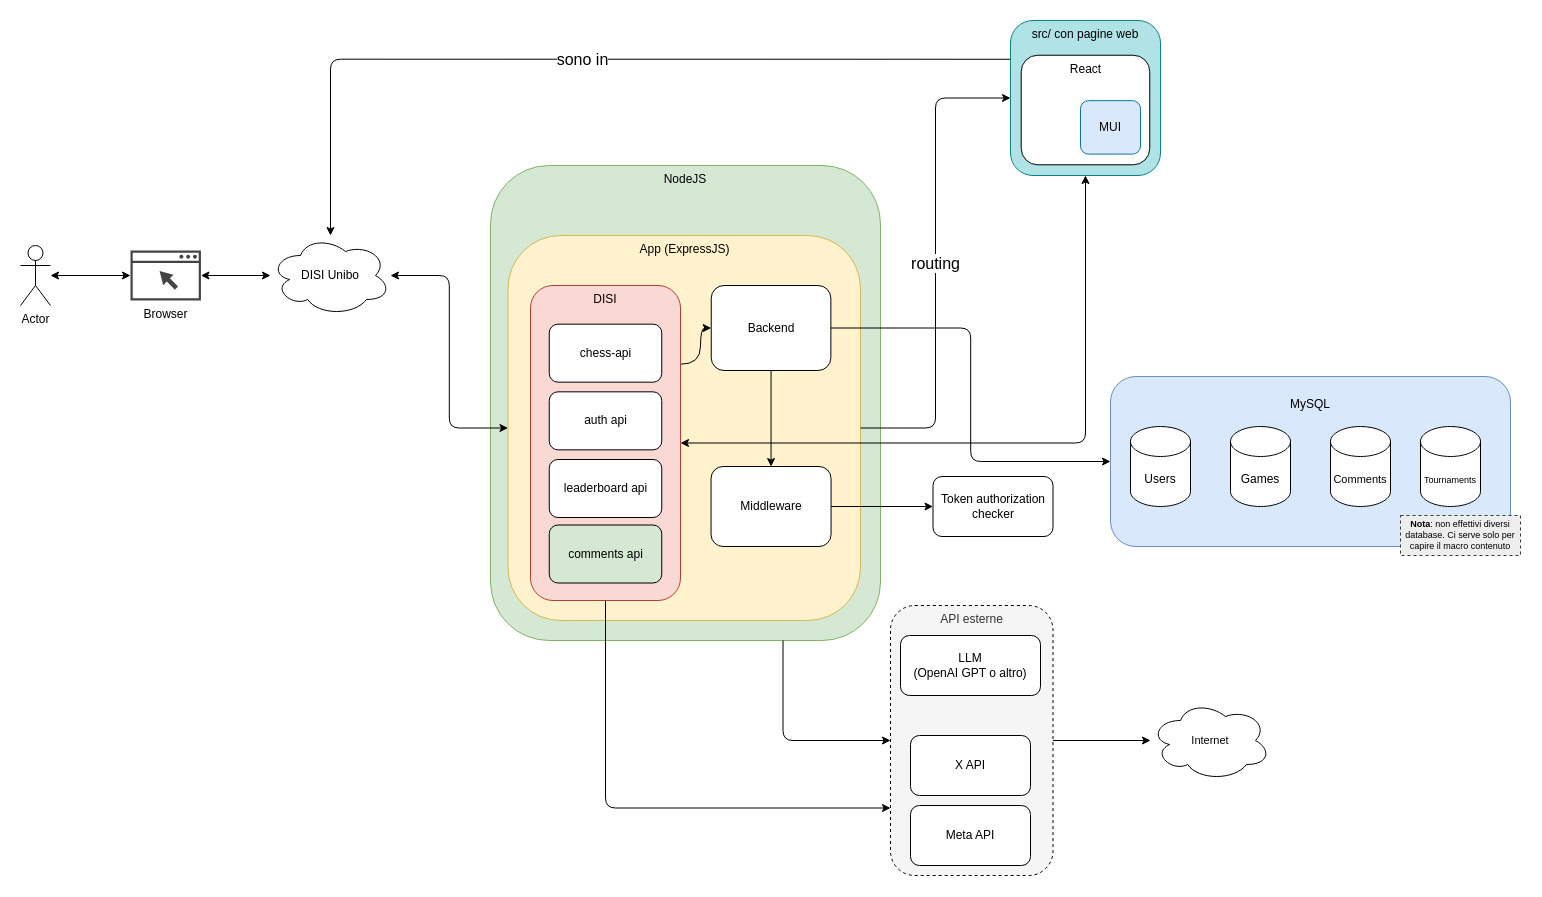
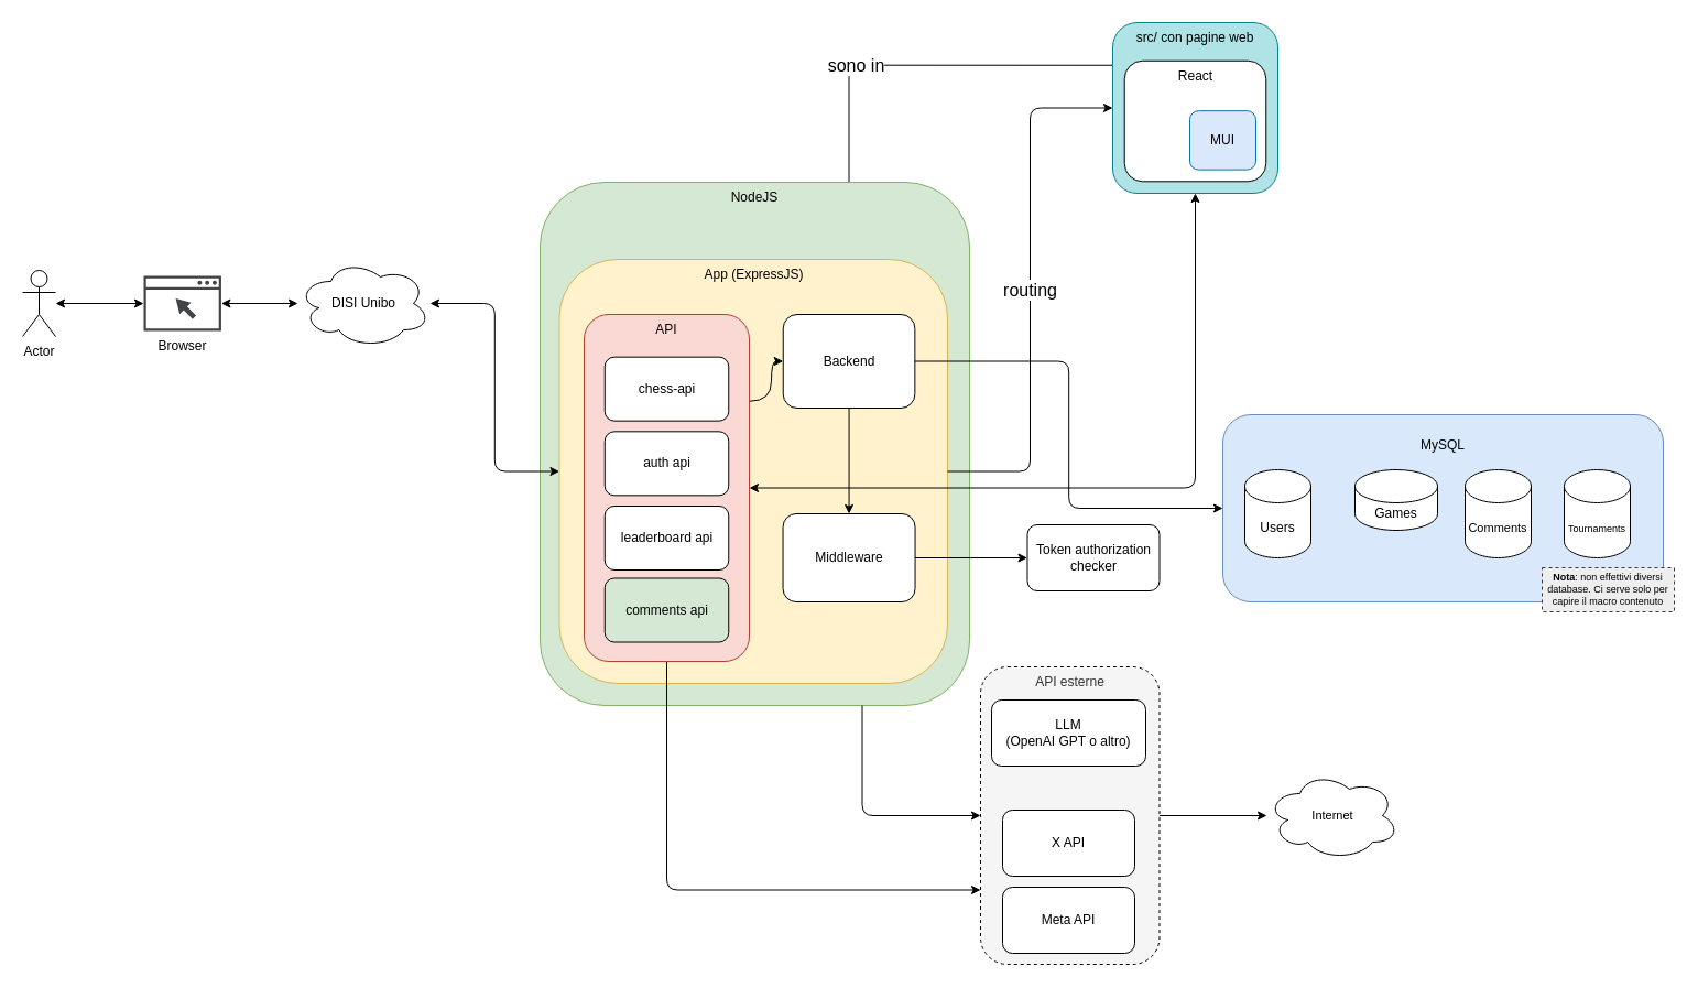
  <mxCell id="0" />
  <mxCell id="1" parent="0" />
  <mxCell id="2" style="edgeStyle=orthogonalEdgeStyle;rounded=0;orthogonalLoop=1;jettySize=auto;html=1;startArrow=classic;startFill=1;" edge="1" parent="1" source="3" target="4"><mxGeometry relative="1" as="geometry" /></mxCell>
  <mxCell id="3" value="Actor" style="shape=umlActor;verticalLabelPosition=bottom;verticalAlign=top;html=1;outlineConnect=0;" vertex="1" parent="1"><mxGeometry x="20" y="245" width="30" height="60" as="geometry" /></mxCell>
  <mxCell id="4" value="Browser" style="sketch=0;pointerEvents=1;shadow=0;dashed=0;html=1;strokeColor=none;fillColor=#434445;aspect=fixed;labelPosition=center;verticalLabelPosition=bottom;verticalAlign=top;align=center;outlineConnect=0;shape=mxgraph.vvd.web_browser;" vertex="1" parent="1"><mxGeometry x="130" y="250" width="70.43" height="50" as="geometry" /></mxCell>
  <mxCell id="5" style="edgeStyle=orthogonalEdgeStyle;rounded=1;hachureGap=4;orthogonalLoop=1;jettySize=auto;html=1;fontFamily=Architects Daughter;fontSource=https%3A%2F%2Ffonts.googleapis.com%2Fcss%3Ffamily%3DArchitects%2BDaughter;fontSize=16;" edge="1" parent="1" source="22" target="10"><mxGeometry relative="1" as="geometry" /></mxCell>
  <mxCell id="6" value="Token authorization&lt;br&gt;checker" style="rounded=1;whiteSpace=wrap;html=1;" vertex="1" parent="1"><mxGeometry x="932.5" y="476" width="120" height="60" as="geometry" /></mxCell>
  <mxCell id="7" value="DISI Unibo" style="ellipse;shape=cloud;whiteSpace=wrap;html=1;" vertex="1" parent="1"><mxGeometry x="270" y="235" width="120" height="80" as="geometry" /></mxCell>
  <mxCell id="8" style="edgeStyle=orthogonalEdgeStyle;rounded=0;orthogonalLoop=1;jettySize=auto;html=1;startArrow=classic;startFill=1;" edge="1" parent="1" source="4" target="7"><mxGeometry relative="1" as="geometry"><mxPoint x="240" y="374.2" as="sourcePoint" /><mxPoint x="260" y="315" as="targetPoint" /></mxGeometry></mxCell>
- <mxCell id="9" value="&lt;font face=&quot;Helvetica&quot;&gt;sono in&lt;/font&gt;" style="edgeStyle=orthogonalEdgeStyle;rounded=1;hachureGap=4;orthogonalLoop=1;jettySize=auto;html=1;exitX=0;exitY=0.25;exitDx=0;exitDy=0;fontFamily=Architects Daughter;fontSource=https%3A%2F%2Ffonts.googleapis.com%2Fcss%3Ffamily%3DArchitects%2BDaughter;fontSize=16;" edge="1" parent="1" source="33" target="7"><mxGeometry relative="1" as="geometry" /></mxCell>
+ <mxCell id="9" value="&lt;font face=&quot;Helvetica&quot;&gt;sono in&lt;/font&gt;" style="edgeStyle=orthogonalEdgeStyle;rounded=1;hachureGap=4;orthogonalLoop=1;jettySize=auto;html=1;exitX=0;exitY=0.25;exitDx=0;exitDy=0;fontFamily=Architects Daughter;fontSource=https%3A%2F%2Ffonts.googleapis.com%2Fcss%3Ffamily%3DArchitects%2BDaughter;fontSize=16;" edge="1" parent="1" source="33" target="15"><mxGeometry relative="1" as="geometry" /></mxCell>
  <mxCell id="10" value="&lt;font face=&quot;Helvetica&quot; style=&quot;font-size: 11px;&quot;&gt;Internet&lt;/font&gt;" style="ellipse;shape=cloud;whiteSpace=wrap;html=1;hachureGap=4;fontFamily=Architects Daughter;fontSource=https%3A%2F%2Ffonts.googleapis.com%2Fcss%3Ffamily%3DArchitects%2BDaughter;fontSize=11;" vertex="1" parent="1"><mxGeometry x="1150" y="700" width="120" height="80" as="geometry" /></mxCell>
  <mxCell id="11" value="NodeJS" style="rounded=1;whiteSpace=wrap;html=1;verticalAlign=top;fillColor=#d5e8d4;strokeColor=#82b366;" vertex="1" parent="1"><mxGeometry x="490" y="165" width="390" height="475" as="geometry" /></mxCell>
  <mxCell id="12" value="App (ExpressJS)" style="rounded=1;whiteSpace=wrap;html=1;verticalAlign=top;fillColor=#fff2cc;strokeColor=#d6b656;" vertex="1" parent="1"><mxGeometry x="507.5" y="235" width="352.5" height="385" as="geometry" /></mxCell>
  <mxCell id="13" value="Middleware" style="rounded=1;whiteSpace=wrap;html=1;" vertex="1" parent="1"><mxGeometry x="710.56" y="466" width="120" height="80" as="geometry" /></mxCell>
  <mxCell id="14" style="edgeStyle=orthogonalEdgeStyle;rounded=0;hachureGap=4;orthogonalLoop=1;jettySize=auto;html=1;exitX=0.5;exitY=1;exitDx=0;exitDy=0;entryX=0.5;entryY=0;entryDx=0;entryDy=0;fontFamily=Architects Daughter;fontSource=https%3A%2F%2Ffonts.googleapis.com%2Fcss%3Ffamily%3DArchitects%2BDaughter;fontSize=16;" edge="1" parent="1" source="15" target="13"><mxGeometry relative="1" as="geometry" /></mxCell>
  <mxCell id="15" value="Backend" style="rounded=1;whiteSpace=wrap;html=1;" vertex="1" parent="1"><mxGeometry x="710.74" y="285" width="119.63" height="85" as="geometry" /></mxCell>
  <mxCell id="16" style="edgeStyle=orthogonalEdgeStyle;rounded=1;orthogonalLoop=1;jettySize=auto;html=1;startArrow=classic;startFill=1;endArrow=classic;endFill=1;" edge="1" parent="1" source="37" target="33"><mxGeometry relative="1" as="geometry"><mxPoint x="187.5" y="445" as="targetPoint" /></mxGeometry></mxCell>
  <mxCell id="17" style="edgeStyle=orthogonalEdgeStyle;rounded=0;orthogonalLoop=1;jettySize=auto;html=1;exitX=0;exitY=0.5;exitDx=0;exitDy=0;startArrow=classic;startFill=1;endArrow=none;endFill=0;" edge="1" parent="1" source="6" target="13"><mxGeometry relative="1" as="geometry"><mxPoint x="481.5" y="475" as="sourcePoint" /><mxPoint x="627.5" y="344" as="targetPoint" /></mxGeometry></mxCell>
  <mxCell id="18" value="&lt;font face=&quot;Helvetica&quot;&gt;routing&lt;br&gt;&lt;/font&gt;" style="edgeStyle=orthogonalEdgeStyle;rounded=1;hachureGap=4;orthogonalLoop=1;jettySize=auto;html=1;fontFamily=Architects Daughter;fontSource=https%3A%2F%2Ffonts.googleapis.com%2Fcss%3Ffamily%3DArchitects%2BDaughter;fontSize=16;entryX=0;entryY=0.5;entryDx=0;entryDy=0;exitX=1;exitY=0.5;exitDx=0;exitDy=0;" edge="1" parent="1" source="12" target="33"><mxGeometry relative="1" as="geometry" /></mxCell>
  <mxCell id="19" style="edgeStyle=orthogonalEdgeStyle;orthogonalLoop=1;jettySize=auto;html=1;exitX=1;exitY=0.5;exitDx=0;exitDy=0;entryX=0;entryY=0.5;entryDx=0;entryDy=0;startArrow=none;startFill=0;rounded=1;" edge="1" parent="1" source="15" target="27"><mxGeometry relative="1" as="geometry" /></mxCell>
  <mxCell id="20" value="&lt;font face=&quot;Helvetica&quot;&gt;&lt;br&gt;&lt;/font&gt;" style="edgeStyle=orthogonalEdgeStyle;rounded=1;hachureGap=4;orthogonalLoop=1;jettySize=auto;html=1;exitX=0.75;exitY=1;exitDx=0;exitDy=0;entryX=0;entryY=0.5;entryDx=0;entryDy=0;fontFamily=Architects Daughter;fontSource=https%3A%2F%2Ffonts.googleapis.com%2Fcss%3Ffamily%3DArchitects%2BDaughter;fontSize=16;" edge="1" parent="1" source="11" target="22"><mxGeometry relative="1" as="geometry" /></mxCell>
  <mxCell id="21" style="edgeStyle=orthogonalEdgeStyle;hachureGap=4;orthogonalLoop=1;jettySize=auto;html=1;exitX=1;exitY=0.25;exitDx=0;exitDy=0;entryX=0;entryY=0.5;entryDx=0;entryDy=0;fontFamily=Architects Daughter;fontSource=https%3A%2F%2Ffonts.googleapis.com%2Fcss%3Ffamily%3DArchitects%2BDaughter;fontSize=16;curved=1;" edge="1" parent="1" source="37" target="15"><mxGeometry relative="1" as="geometry" /></mxCell>
  <mxCell id="22" value="API esterne" style="rounded=1;whiteSpace=wrap;html=1;verticalAlign=top;fillColor=#f5f5f5;fontColor=#333333;strokeColor=default;dashed=1;" vertex="1" parent="1"><mxGeometry x="890" y="605" width="162.5" height="270" as="geometry" /></mxCell>
  <mxCell id="23" value="LLM &lt;br&gt;(OpenAI GPT o altro)" style="rounded=1;whiteSpace=wrap;html=1;" vertex="1" parent="1"><mxGeometry x="900" y="635" width="140" height="60" as="geometry" /></mxCell>
  <mxCell id="24" value="Meta API" style="rounded=1;whiteSpace=wrap;html=1;container=0;" vertex="1" parent="1"><mxGeometry x="910" y="805" width="120" height="60" as="geometry" /></mxCell>
  <mxCell id="25" value="X API" style="rounded=1;whiteSpace=wrap;html=1;container=0;" vertex="1" parent="1"><mxGeometry x="910" y="735" width="120" height="60" as="geometry" /></mxCell>
  <mxCell id="26" style="edgeStyle=orthogonalEdgeStyle;rounded=1;hachureGap=4;orthogonalLoop=1;jettySize=auto;html=1;exitX=0.5;exitY=1;exitDx=0;exitDy=0;entryX=0;entryY=0.75;entryDx=0;entryDy=0;fontFamily=Architects Daughter;fontSource=https%3A%2F%2Ffonts.googleapis.com%2Fcss%3Ffamily%3DArchitects%2BDaughter;fontSize=16;" edge="1" parent="1" source="37" target="22"><mxGeometry relative="1" as="geometry" /></mxCell>
  <mxCell id="27" value="&lt;span style=&quot;color: rgb(0, 0, 0); font-family: Helvetica; font-size: 12px; font-style: normal; font-variant-ligatures: normal; font-variant-caps: normal; font-weight: 400; letter-spacing: normal; orphans: 2; text-align: center; text-indent: 0px; text-transform: none; widows: 2; word-spacing: 0px; -webkit-text-stroke-width: 0px; text-decoration-thickness: initial; text-decoration-style: initial; text-decoration-color: initial; float: none; display: inline !important;&quot;&gt;&lt;br&gt;MySQL&lt;/span&gt;" style="rounded=1;whiteSpace=wrap;html=1;verticalAlign=top;fillColor=#dae8fc;strokeColor=#6c8ebf;labelBackgroundColor=none;labelBorderColor=none;" vertex="1" parent="1"><mxGeometry x="1110" y="376" width="400" height="170" as="geometry" /></mxCell>
  <mxCell id="28" value="Users" style="shape=cylinder3;whiteSpace=wrap;html=1;boundedLbl=1;backgroundOutline=1;size=15;" vertex="1" parent="1"><mxGeometry x="1130" y="426" width="60" height="80" as="geometry" /></mxCell>
- <mxCell id="29" value="Games" style="shape=cylinder3;whiteSpace=wrap;html=1;boundedLbl=1;backgroundOutline=1;size=15;" vertex="1" parent="1"><mxGeometry x="1230" y="426" width="60" height="80" as="geometry" /></mxCell>
+ <mxCell id="29" value="Games" style="shape=cylinder3;whiteSpace=wrap;html=1;boundedLbl=1;backgroundOutline=1;size=15;" vertex="1" parent="1"><mxGeometry x="1230" y="426" width="75" height="55" as="geometry" /></mxCell>
  <mxCell id="30" value="&lt;font style=&quot;font-size: 11px;&quot;&gt;Comments&lt;/font&gt;" style="shape=cylinder3;whiteSpace=wrap;html=1;boundedLbl=1;backgroundOutline=1;size=15;" vertex="1" parent="1"><mxGeometry x="1330" y="426" width="60" height="80" as="geometry" /></mxCell>
  <mxCell id="31" value="&lt;font style=&quot;font-size: 9px;&quot;&gt;Tournaments&lt;/font&gt;" style="shape=cylinder3;whiteSpace=wrap;html=1;boundedLbl=1;backgroundOutline=1;size=15;" vertex="1" parent="1"><mxGeometry x="1420" y="426" width="60" height="80" as="geometry" /></mxCell>
  <mxCell id="32" value="&lt;b style=&quot;font-size: 9px;&quot;&gt;Nota&lt;/b&gt;: non effettivi diversi database. Ci serve solo per capire il macro contenuto" style="text;html=1;align=center;verticalAlign=middle;whiteSpace=wrap;rounded=0;fontSize=9;fontFamily=Helvetica;fillColor=#eeeeee;strokeColor=#36393d;dashed=1;" vertex="1" parent="1"><mxGeometry x="1400" y="515" width="120" height="40" as="geometry" /></mxCell>
  <mxCell id="33" value="src/ con pagine web" style="rounded=1;whiteSpace=wrap;html=1;verticalAlign=top;fillColor=#b0e3e6;strokeColor=#0e8088;" vertex="1" parent="1"><mxGeometry x="1010" y="20" width="150" height="155" as="geometry" /></mxCell>
  <mxCell id="34" value="React" style="rounded=1;whiteSpace=wrap;html=1;verticalAlign=top;" vertex="1" parent="1"><mxGeometry x="1020.714" y="54.741" width="128.571" height="109.569" as="geometry" /></mxCell>
  <mxCell id="35" value="MUI" style="rounded=1;whiteSpace=wrap;html=1;fillColor=#dae8fc;strokeColor=#10739e;" vertex="1" parent="1"><mxGeometry x="1080" y="100.17" width="60" height="53.45" as="geometry" /></mxCell>
  <mxCell id="36" style="edgeStyle=orthogonalEdgeStyle;rounded=1;orthogonalLoop=1;jettySize=auto;html=1;startArrow=classic;startFill=1;" edge="1" parent="1" source="7" target="12"><mxGeometry relative="1" as="geometry"><mxPoint x="340" y="405" as="sourcePoint" /><mxPoint x="420" y="405" as="targetPoint" /></mxGeometry></mxCell>
- <mxCell id="37" value="DISI" style="rounded=1;whiteSpace=wrap;html=1;verticalAlign=top;fillColor=#fad9d5;strokeColor=#ae4132;" vertex="1" parent="1"><mxGeometry x="530" y="285" width="150" height="315" as="geometry" /></mxCell>
+ <mxCell id="37" value="API" style="rounded=1;whiteSpace=wrap;html=1;verticalAlign=top;fillColor=#fad9d5;strokeColor=#ae4132;" vertex="1" parent="1"><mxGeometry x="530" y="285" width="150" height="315" as="geometry" /></mxCell>
  <mxCell id="38" value="chess-api" style="rounded=1;whiteSpace=wrap;html=1;" vertex="1" parent="1"><mxGeometry x="548.75" y="323.667" width="112.5" height="58" as="geometry" /></mxCell>
  <mxCell id="39" value="leaderboard api" style="rounded=1;whiteSpace=wrap;html=1;" vertex="1" parent="1"><mxGeometry x="548.75" y="459" width="112.5" height="58" as="geometry" /></mxCell>
  <mxCell id="40" value="auth api" style="rounded=1;whiteSpace=wrap;html=1;" vertex="1" parent="1"><mxGeometry x="548.75" y="391.333" width="112.5" height="58" as="geometry" /></mxCell>
  <mxCell id="41" value="comments api" style="rounded=1;whiteSpace=wrap;html=1;fillColor=#d5e8d4;" vertex="1" parent="1"><mxGeometry x="548.75" y="524.5" width="112.5" height="58" as="geometry" /></mxCell>
